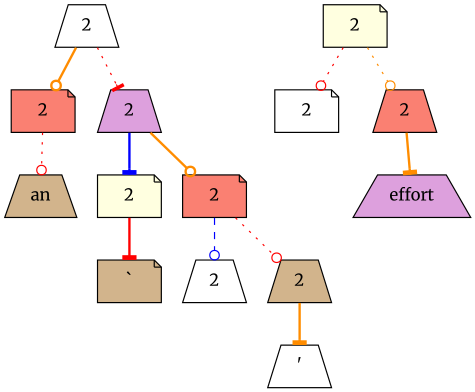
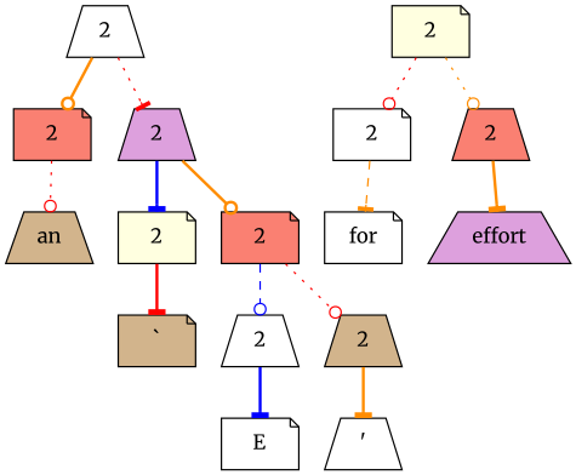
  digraph {
    fontname=Merriweather
    node [fillcolor=white fontname=Merriweather shape=trapezium style=filled]
    edge [arrowhead=odot color=darkorange fontname=Merriweather style=bold]
    n1 [label=2]
    n2 [fillcolor=salmon label=2 shape=note]
    n3 [fillcolor=plum label=2]
    n4 [fillcolor=lightyellow label=2 shape=note]
    n5 [label=2 shape=note]
    n6 [fillcolor=salmon label=2]
    n7 [fillcolor=tan label=an]
    n8 [fillcolor=lightyellow label=2 shape=note]
    n9 [fillcolor=salmon label=2 shape=note]
+   n10 [label=for shape=note]
    n11 [fillcolor=plum label=effort]
    n12 [fillcolor=tan label="`" shape=note]
    n13 [label=2]
    n14 [fillcolor=tan label=2]
+   n15 [label=E shape=note]
    n16 [label="'"]
    n1 -> n2
    n1 -> n3 [arrowhead=tee color=red style=dotted]
    n2 -> n7 [color=red style=dotted]
    n3 -> n8 [arrowhead=tee color=blue]
    n3 -> n9
    n4 -> n5 [color=red style=dotted]
    n4 -> n6 [style=dotted]
+   n5 -> n10 [arrowhead=tee style=dashed]
    n6 -> n11 [arrowhead=tee]
    n8 -> n12 [arrowhead=tee color=red]
    n9 -> n13 [color=blue style=dashed]
    n9 -> n14 [color=red style=dotted]
+   n13 -> n15 [arrowhead=tee color=blue]
    n14 -> n16 [arrowhead=tee]
  }
